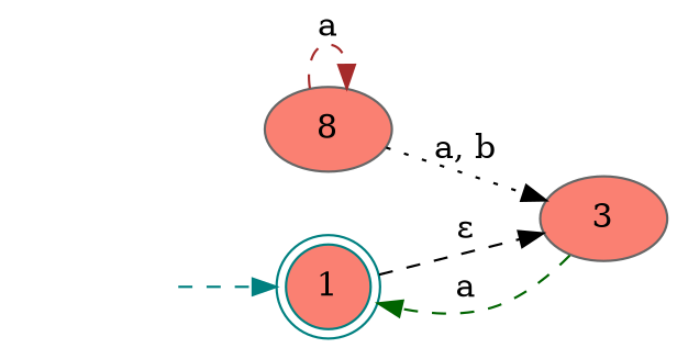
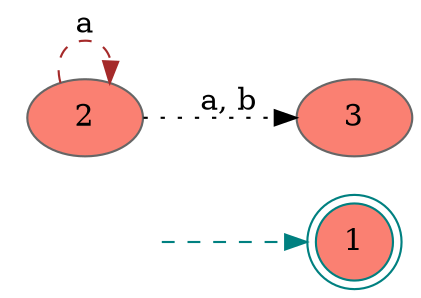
  digraph {
    rankdir=LR
    node [color=gray40 fillcolor=salmon style=filled]
    edge [color=black style=dashed]
    1 [color=teal shape=doublecircle]
    3
-   2 [label=8]
+   2
    entry [style=invis color="" fillcolor=""]
-   1 -> 3 [label=<&epsilon;>]
-   3 -> 1 [color=darkgreen label=a]
    2 -> 3 [label="a, b" style=dotted]
    2 -> 2 [color=brown label=a]
    entry -> 1 [color=teal]
  }
